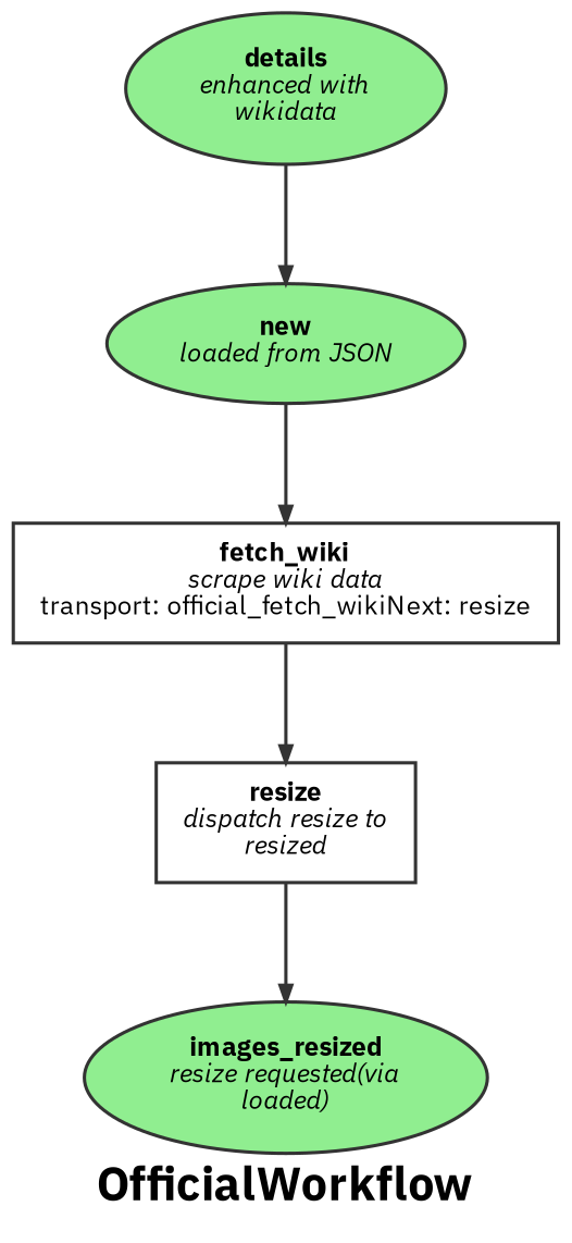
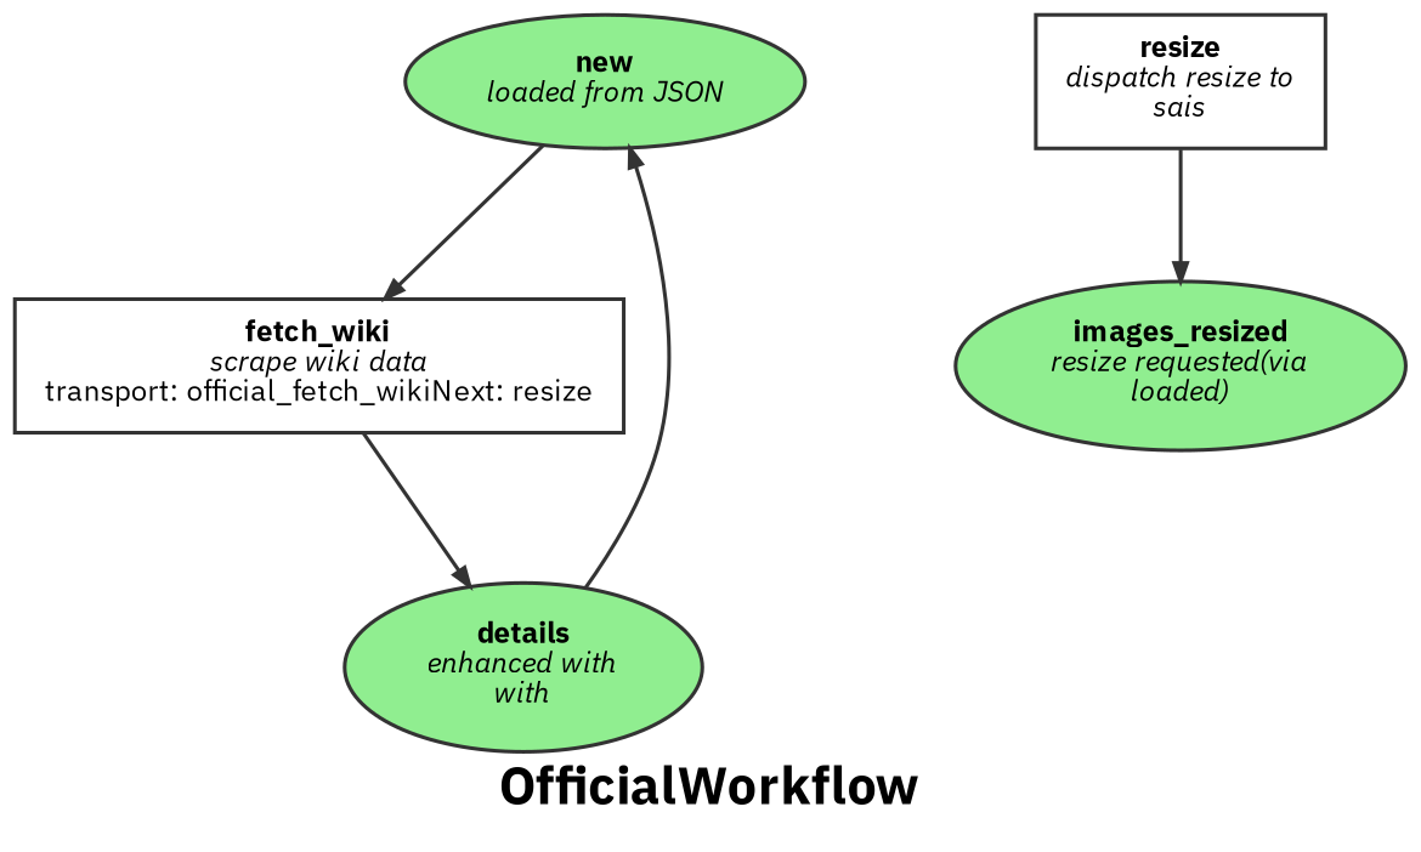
  digraph {
    fontname="IBM Plex Sans"
    label=<<B>OfficialWorkflow</B>>
    rankdir=TB
    node [color="#333333" fillcolor=lightgreen fixedsize=false fontname="IBM Plex Sans" fontsize=8 shape=oval style=filled]
    edge [arrowhead=normal arrowsize=0.5 color="#333333" fontname="IBM Plex Sans" fontsize=7 style=solid]
    n1 [label=<<B>new</B><BR/><I>loaded from JSON</I>> width=1]
    n2 [label=<<B>fetch_wiki</B><BR/><I>scrape wiki data</I><BR/>transport: official_fetch_wikiNext: resize> shape=box width=1 style=""]
-   n3 [label=<<B>details</B><BR/><I>enhanced with<BR/>wikidata</I>> width=1]
-   n4 [label=<<B>resize</B><BR/><I>dispatch resize to<BR/>resized</I>> shape=box width=1 style=""]
+   n3 [label=<<B>details</B><BR/><I>enhanced with<BR/>with</I>> width=1]
+   n4 [label=<<B>resize</B><BR/><I>dispatch resize to<BR/>sais</I>> shape=box width=1 style=""]
    n5 [label=<<B>images_resized</B><BR/><I>resize requested(via<BR/>loaded)</I>> width=1]
    n1 -> n2
-   n2 -> n4
+   n2 -> n3
    n3 -> n1
    n4 -> n5
  }
